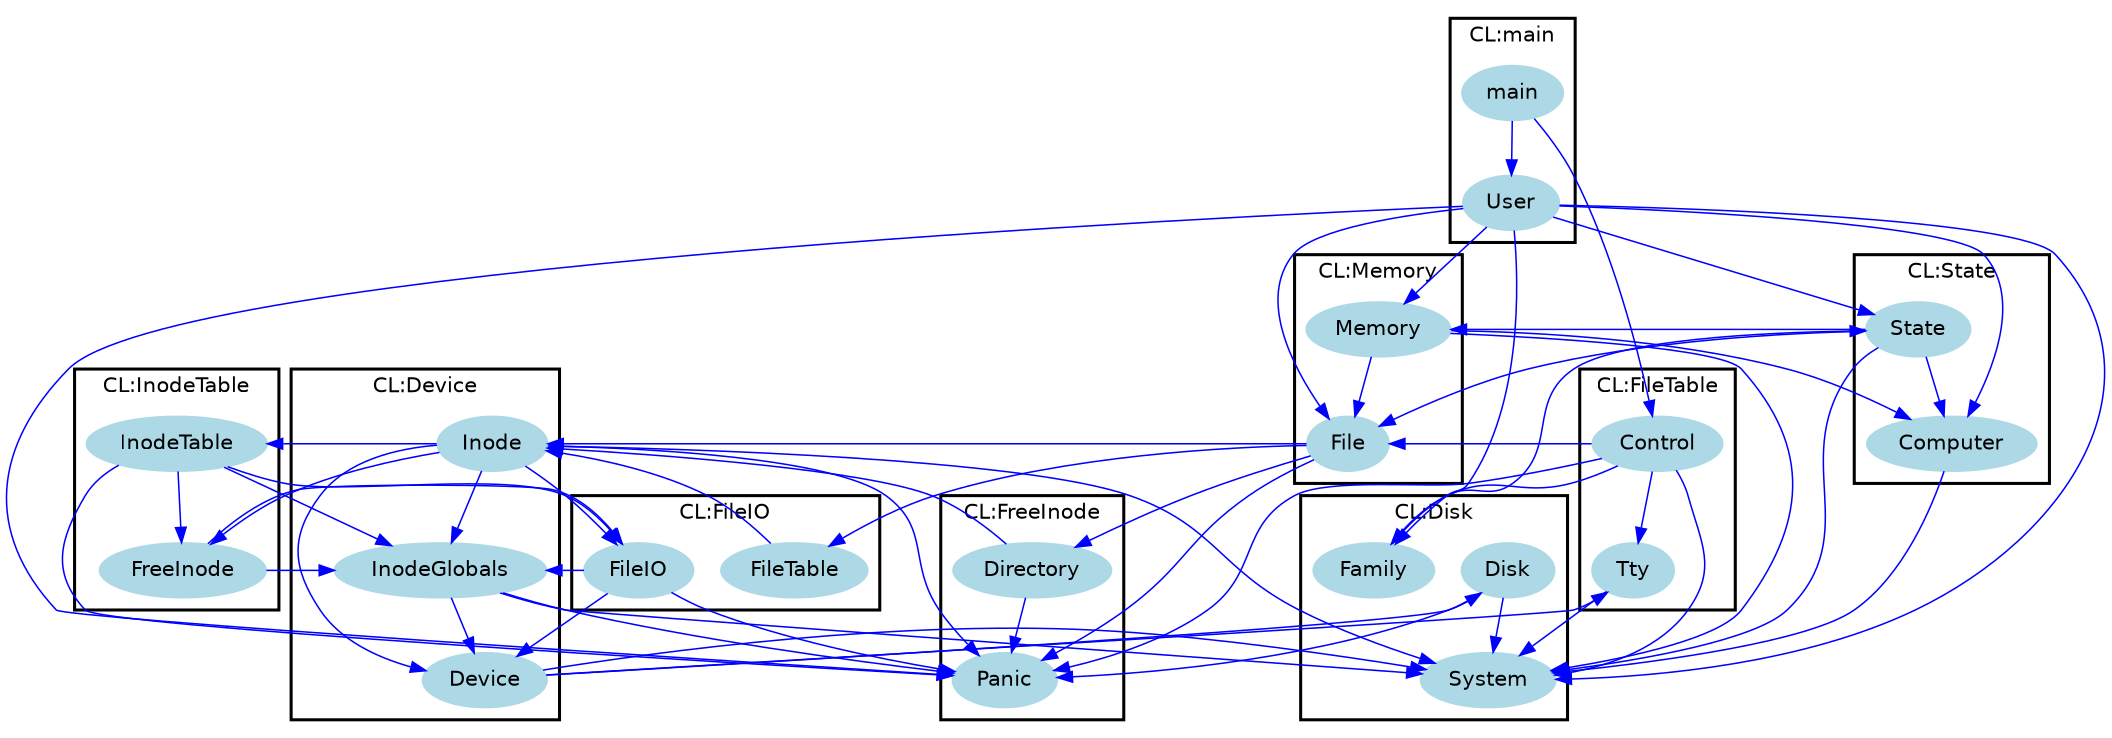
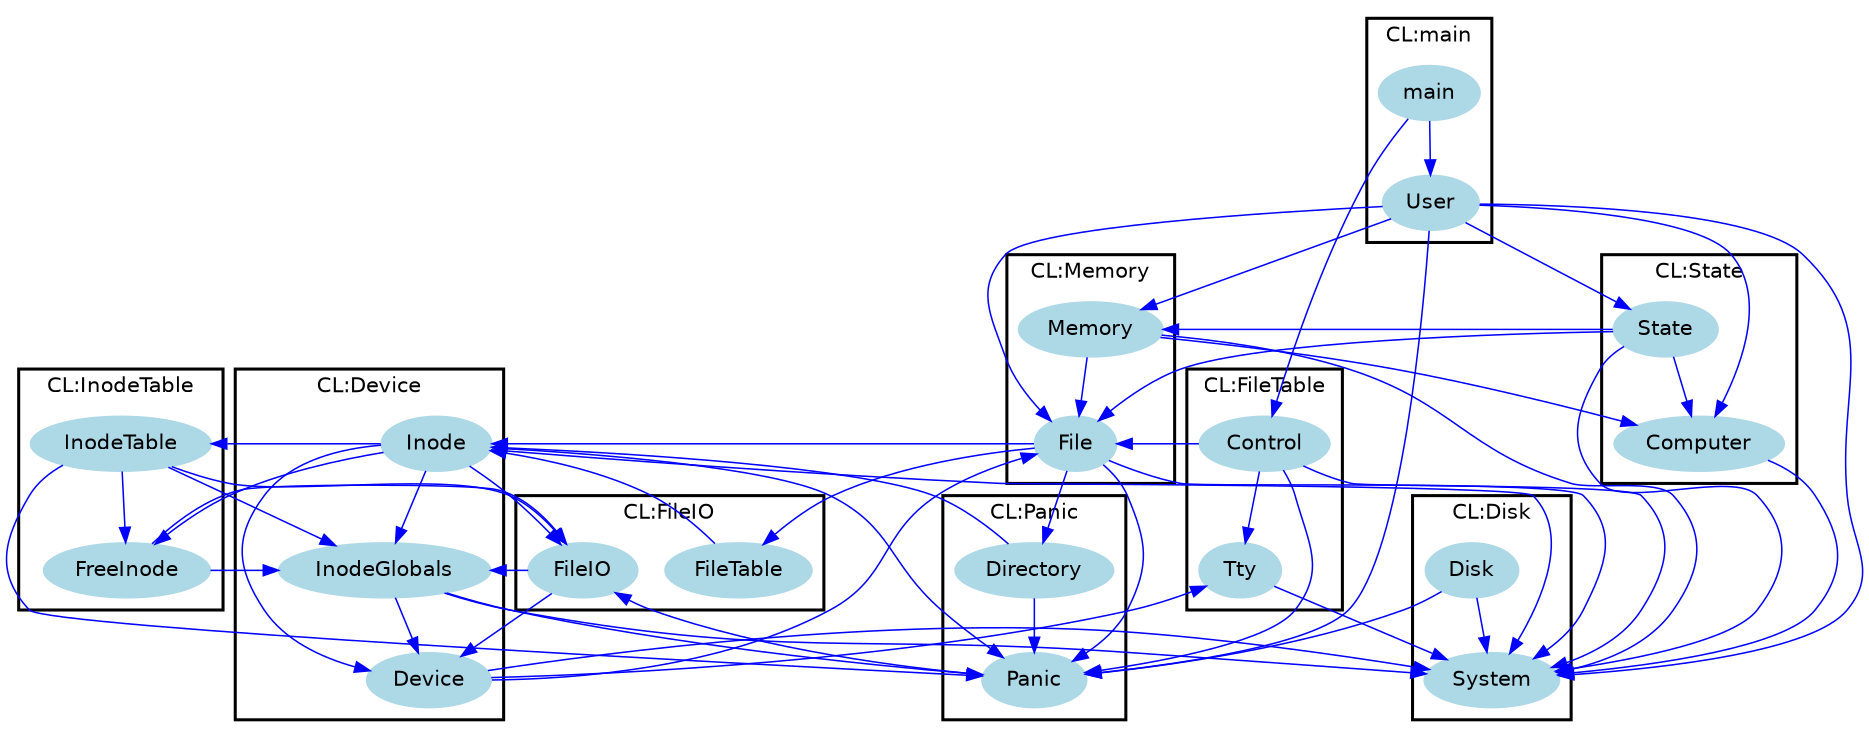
  digraph {
    fontname="DejaVu Sans"
    node [color=lightblue fontcolor=black fontname="DejaVu Sans" shape=ellipse style=filled]
    edge [color=blue font=6 fontname="DejaVu Sans"]
    n1 [label=InodeTable]
    n2 [label=FreeInode]
    n3 [label=Tty]
    n4 [label=Control]
    n5 [label=Panic]
    n6 [label=Directory]
    n7 [label=State]
    n8 [label=Computer]
    n9 [label=Memory]
    n10 [label=File]
    n11 [label=main]
    n12 [label=User]
    n13 [label=Disk]
-   n14 [label=Family]
    n15 [label=System]
    n16 [label=Device]
    n17 [label=InodeGlobals]
    n18 [label=Inode]
    n19 [label=FileIO]
    n20 [label=FileTable]
    subgraph cluster_1 {
      color=black
      label="CL:InodeTable"
      style=bold
      n1
      n2
    }
    subgraph cluster_2 {
      color=black
      label="CL:FileTable"
      style=bold
      n3
      n4
    }
    subgraph cluster_3 {
      color=black
-     label="CL:FreeInode"
+     label="CL:Panic"
      style=bold
      n5
      n6
    }
    subgraph cluster_4 {
      color=black
      label="CL:State"
      style=bold
      n7
      n8
    }
    subgraph cluster_5 {
      color=black
      label="CL:Memory"
      style=bold
      n9
      n10
    }
    subgraph cluster_6 {
      color=black
      label="CL:main"
      style=bold
      n11
      n12
    }
    subgraph cluster_7 {
      color=black
      label="CL:Disk"
      style=bold
      n13
-     n14
      n15
    }
    subgraph cluster_8 {
      color=black
      label="CL:Device"
      style=bold
      n16
      n17
      n18
    }
    subgraph cluster_9 {
      color=black
      label="CL:FileIO"
      style=bold
      n19
      n20
    }
    n1 -> n2
    n1 -> n5
    n1 -> n17
    n1 -> n19
    n2 -> n17
    n2 -> n19
    n3 -> n15
    n4 -> n3
    n4 -> n5
    n4 -> n10
-   n4 -> n14
    n4 -> n15
    n6 -> n5
    n6 -> n18
    n7 -> n8
    n7 -> n9
    n7 -> n10
    n7 -> n15
    n8 -> n15
    n9 -> n8
    n9 -> n10
    n9 -> n15
    n10 -> n5
    n10 -> n6
+   n10 -> n15
    n10 -> n18
    n10 -> n20
    n11 -> n4
    n11 -> n12
    n12 -> n5
    n12 -> n7
    n12 -> n8
    n12 -> n9
    n12 -> n10
-   n12 -> n14
    n12 -> n15
    n13 -> n5
    n13 -> n15
-   n14 -> n7
    n16 -> n3
-   n16 -> n13
+   n16 -> n10
    n16 -> n15
    n17 -> n5
    n17 -> n15
    n17 -> n16
    n18 -> n1
    n18 -> n2
    n18 -> n5
    n18 -> n15
    n18 -> n16
    n18 -> n17
    n18 -> n19
-   n19 -> n5
+   n5 -> n19
    n19 -> n16
    n19 -> n17
    n20 -> n18
  }
